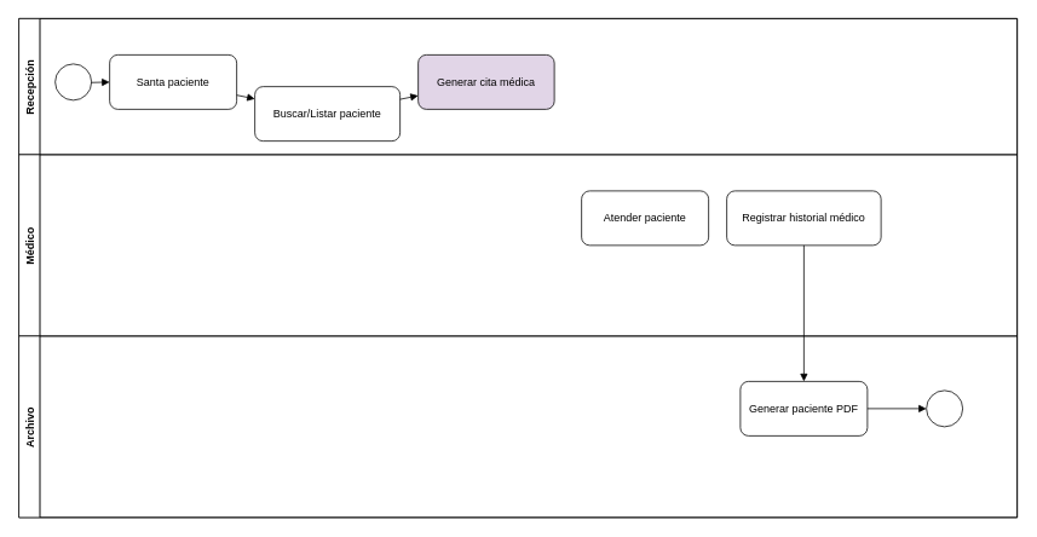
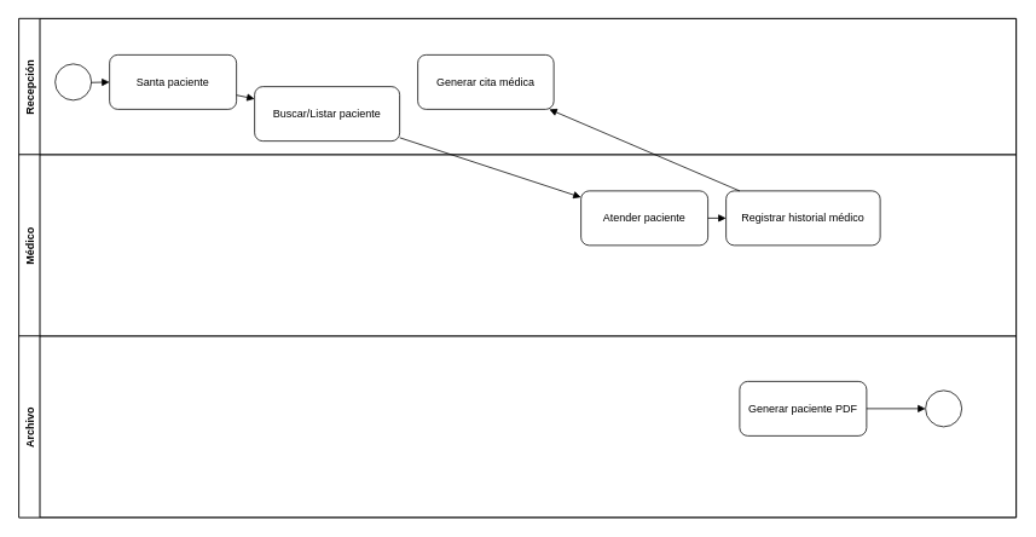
  <mxCell id="0" />
  <mxCell id="1" parent="0" />
  <mxCell id="2" value="Clínica Santa Salud" style="swimlane;horizontal=0;" parent="1" vertex="1"><mxGeometry x="20" y="20" width="1100" height="550" as="geometry" /></mxCell>
  <mxCell id="3" value="Recepción" style="swimlane;horizontal=0;" parent="2" vertex="1"><mxGeometry width="1100" height="150" as="geometry" /></mxCell>
  <mxCell id="4" value="" style="ellipse;whiteSpace=wrap;html=1;aspect=fixed;" parent="3" vertex="1"><mxGeometry x="40" y="50" width="40" height="40" as="geometry" /></mxCell>
  <mxCell id="5" value="Santa paciente" style="rounded=1;whiteSpace=wrap;html=1;" parent="3" vertex="1"><mxGeometry x="100" y="40" width="140" height="60" as="geometry" /></mxCell>
  <mxCell id="6" value="Buscar/Listar paciente" style="rounded=1;whiteSpace=wrap;html=1;" parent="3" vertex="1"><mxGeometry x="260" y="75" width="160" height="60" as="geometry" /></mxCell>
- <mxCell id="7" value="Generar cita médica" style="rounded=1;whiteSpace=wrap;html=1;fillColor=#e1d5e7;" parent="3" vertex="1"><mxGeometry x="440" y="40" width="150" height="60" as="geometry" /></mxCell>
+ <mxCell id="7" value="Generar cita médica" style="rounded=1;whiteSpace=wrap;html=1;" parent="3" vertex="1"><mxGeometry x="440" y="40" width="150" height="60" as="geometry" /></mxCell>
  <mxCell id="8" style="endArrow=block;" parent="3" source="4" target="5" edge="1"><mxGeometry relative="1" as="geometry" /></mxCell>
  <mxCell id="9" style="endArrow=block;" parent="3" source="5" target="6" edge="1"><mxGeometry relative="1" as="geometry" /></mxCell>
- <mxCell id="10" style="endArrow=block;" parent="3" source="6" target="7" edge="1"><mxGeometry relative="1" as="geometry" /></mxCell>
+ <mxCell id="10" style="endArrow=block;" parent="3" source="6" target="12" edge="1"><mxGeometry relative="1" as="geometry" /></mxCell>
  <mxCell id="11" value="Médico" style="swimlane;horizontal=0;" parent="2" vertex="1"><mxGeometry y="150" width="1100" height="200" as="geometry" /></mxCell>
  <mxCell id="12" value="Atender paciente" style="rounded=1;whiteSpace=wrap;html=1;" parent="11" vertex="1"><mxGeometry x="620" y="40" width="140" height="60" as="geometry" /></mxCell>
  <mxCell id="13" value="Registrar historial médico" style="rounded=1;whiteSpace=wrap;html=1;" parent="11" vertex="1"><mxGeometry x="780" y="40" width="170" height="60" as="geometry" /></mxCell>
- <mxCell id="15" style="endArrow=block;" parent="11" source="13" target="17" edge="1"><mxGeometry relative="1" as="geometry" /></mxCell>
+ <mxCell id="14" style="endArrow=block;" parent="11" source="12" target="13" edge="1"><mxGeometry relative="1" as="geometry" /></mxCell>
+ <mxCell id="15" style="endArrow=block;" parent="11" source="13" target="7" edge="1"><mxGeometry relative="1" as="geometry" /></mxCell>
  <mxCell id="16" value="Archivo" style="swimlane;horizontal=0;" parent="2" vertex="1"><mxGeometry y="350" width="1100" height="200" as="geometry" /></mxCell>
  <mxCell id="17" value="Generar paciente PDF" style="rounded=1;whiteSpace=wrap;html=1;" parent="16" vertex="1"><mxGeometry x="795" y="50" width="140" height="60" as="geometry" /></mxCell>
  <mxCell id="18" value="" style="ellipse;whiteSpace=wrap;html=1;aspect=fixed;" parent="16" vertex="1"><mxGeometry x="1000" y="60" width="40" height="40" as="geometry" /></mxCell>
  <mxCell id="19" style="endArrow=block;" parent="16" source="17" target="18" edge="1"><mxGeometry relative="1" as="geometry" /></mxCell>
